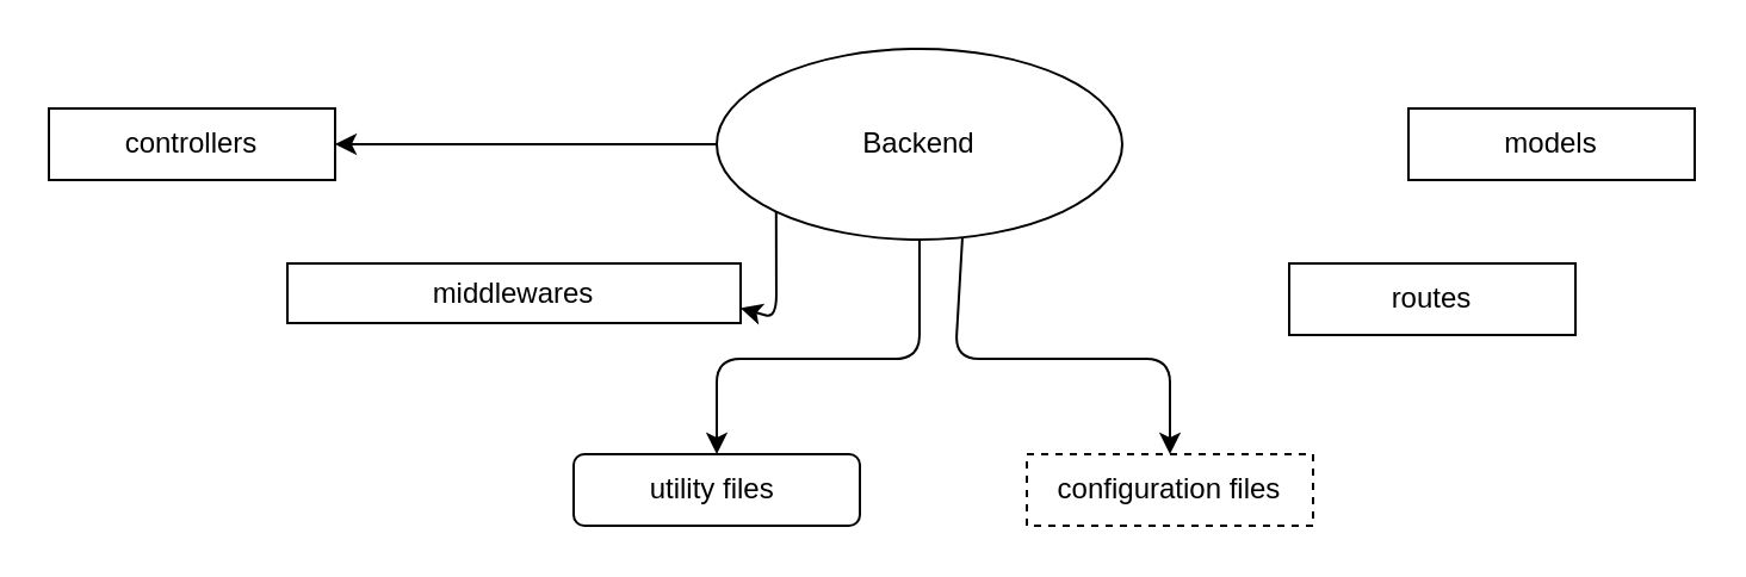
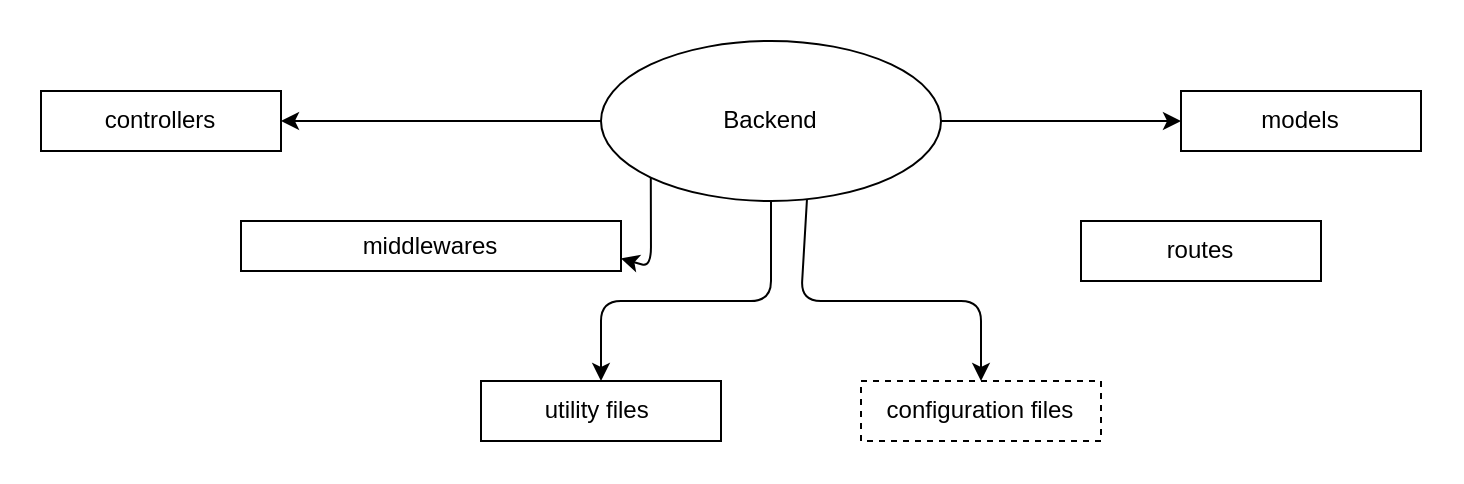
  <mxCell id="0" />
  <mxCell id="1" parent="0" />
  <mxCell id="2" value="routes" style="whiteSpace=wrap;html=1;" vertex="1" parent="1"><mxGeometry x="540" y="110" width="120" height="30" as="geometry" /></mxCell>
  <mxCell id="3" value="models" style="whiteSpace=wrap;html=1;" vertex="1" parent="1"><mxGeometry x="590" y="45" width="120" height="30" as="geometry" /></mxCell>
  <mxCell id="4" value="controllers" style="whiteSpace=wrap;html=1;" vertex="1" parent="1"><mxGeometry x="20" y="45" width="120" height="30" as="geometry" /></mxCell>
  <mxCell id="5" value="middlewares" style="whiteSpace=wrap;html=1;" vertex="1" parent="1"><mxGeometry x="120" y="110" width="190" height="25" as="geometry" /></mxCell>
  <mxCell id="6" value="configuration files" style="whiteSpace=wrap;html=1;dashed=1;" vertex="1" parent="1"><mxGeometry x="430" y="190" width="120" height="30" as="geometry" /></mxCell>
- <mxCell id="7" value="utility files&amp;nbsp;" style="whiteSpace=wrap;html=1;rounded=1;" vertex="1" parent="1"><mxGeometry x="240" y="190" width="120" height="30" as="geometry" /></mxCell>
+ <mxCell id="7" value="utility files&amp;nbsp;" style="whiteSpace=wrap;html=1;" vertex="1" parent="1"><mxGeometry x="240" y="190" width="120" height="30" as="geometry" /></mxCell>
  <mxCell id="8" style="edgeStyle=none;html=1;exitX=0;exitY=0.5;exitDx=0;exitDy=0;entryX=1;entryY=0.5;entryDx=0;entryDy=0;" edge="1" parent="1" source="13" target="4"><mxGeometry relative="1" as="geometry" /></mxCell>
  <mxCell id="9" style="edgeStyle=none;html=1;exitX=0;exitY=1;exitDx=0;exitDy=0;entryX=1;entryY=0.75;entryDx=0;entryDy=0;" edge="1" parent="1" source="13" target="5"><mxGeometry relative="1" as="geometry"><Array as="points"><mxPoint x="325" y="133" /></Array></mxGeometry></mxCell>
  <mxCell id="10" style="edgeStyle=none;html=1;exitX=0.5;exitY=1;exitDx=0;exitDy=0;entryX=0.5;entryY=0;entryDx=0;entryDy=0;" edge="1" parent="1" source="13" target="7"><mxGeometry relative="1" as="geometry"><mxPoint x="310" y="180" as="targetPoint" /><Array as="points"><mxPoint x="385" y="150" /><mxPoint x="300" y="150" /></Array></mxGeometry></mxCell>
  <mxCell id="11" style="edgeStyle=none;html=1;exitX=0.606;exitY=0.982;exitDx=0;exitDy=0;exitPerimeter=0;" edge="1" parent="1" source="13" target="6"><mxGeometry relative="1" as="geometry"><Array as="points"><mxPoint x="400" y="150" /><mxPoint x="490" y="150" /></Array></mxGeometry></mxCell>
+ <mxCell id="12" style="edgeStyle=none;html=1;exitX=1;exitY=0.5;exitDx=0;exitDy=0;entryX=0;entryY=0.5;entryDx=0;entryDy=0;" edge="1" parent="1" source="13" target="3"><mxGeometry relative="1" as="geometry" /></mxCell>
  <mxCell id="13" value="Backend" style="ellipse;whiteSpace=wrap;html=1;" vertex="1" parent="1"><mxGeometry x="300" y="20" width="170" height="80" as="geometry" /></mxCell>
